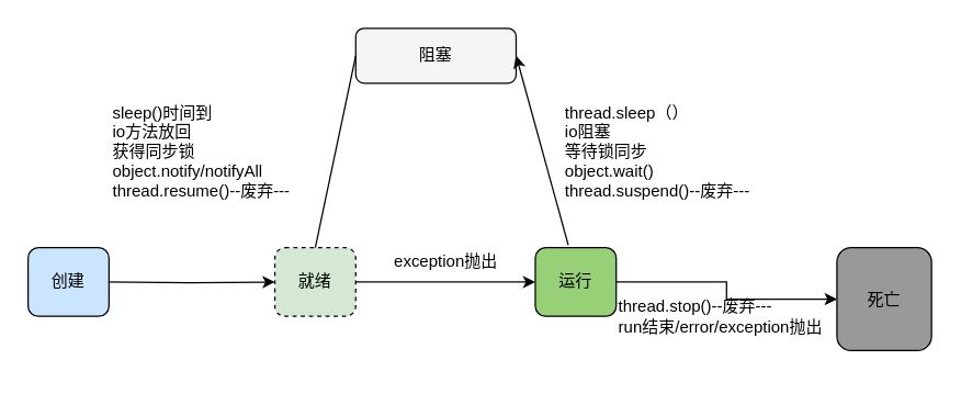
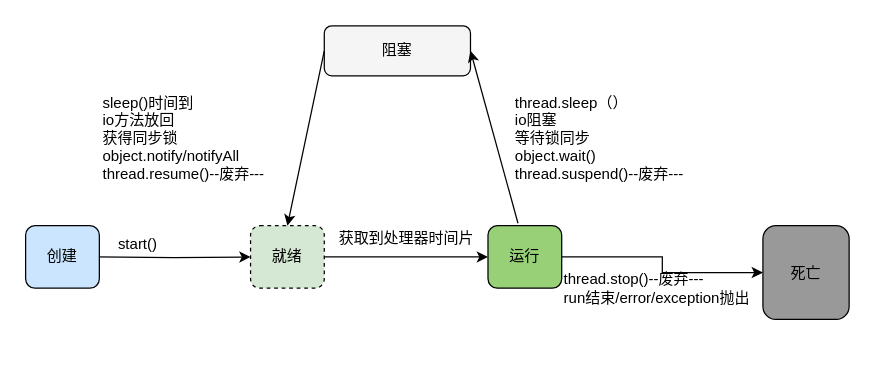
  <mxCell id="0" />
  <mxCell id="1" parent="0" />
  <mxCell id="2" value="" style="edgeStyle=orthogonalEdgeStyle;rounded=0;orthogonalLoop=1;jettySize=auto;html=1;entryX=0;entryY=0.5;entryDx=0;entryDy=0;" parent="1" target="5" edge="1"><mxGeometry relative="1" as="geometry"><mxPoint x="76" y="205" as="sourcePoint" /><mxPoint x="156" y="205" as="targetPoint" /><Array as="points" /></mxGeometry></mxCell>
  <mxCell id="3" value="创建" style="rounded=1;whiteSpace=wrap;html=1;fillColor=#CCE5FF;" parent="1" vertex="1"><mxGeometry x="20" y="180" width="59" height="50" as="geometry" /></mxCell>
  <mxCell id="4" value="" style="edgeStyle=orthogonalEdgeStyle;rounded=0;orthogonalLoop=1;jettySize=auto;html=1;" parent="1" source="5" target="7" edge="1"><mxGeometry relative="1" as="geometry" /></mxCell>
  <mxCell id="5" value="就绪" style="rounded=1;whiteSpace=wrap;html=1;fillColor=#D5E8D4;dashed=1;" parent="1" vertex="1"><mxGeometry x="200" y="180" width="59" height="50" as="geometry" /></mxCell>
  <mxCell id="6" value="" style="edgeStyle=orthogonalEdgeStyle;rounded=0;orthogonalLoop=1;jettySize=auto;html=1;" parent="1" source="7" target="8" edge="1"><mxGeometry relative="1" as="geometry" /></mxCell>
  <mxCell id="7" value="运行" style="rounded=1;whiteSpace=wrap;html=1;fillColor=#97D077;" parent="1" vertex="1"><mxGeometry x="390" y="180" width="59" height="50" as="geometry" /></mxCell>
  <mxCell id="8" value="死亡" style="rounded=1;whiteSpace=wrap;html=1;fillColor=#999999;" parent="1" vertex="1"><mxGeometry x="610" y="180" width="69" height="75" as="geometry" /></mxCell>
  <mxCell id="9" value="阻塞" style="rounded=1;whiteSpace=wrap;html=1;fillColor=#f5f5f5;" parent="1" vertex="1"><mxGeometry x="259" y="20" width="117" height="40" as="geometry" /></mxCell>
+ <mxCell id="10" value="start()" style="text;html=1;strokeColor=none;fillColor=none;align=center;verticalAlign=middle;whiteSpace=wrap;rounded=0;" parent="1" vertex="1"><mxGeometry x="90" y="185" width="40" height="20" as="geometry" /></mxCell>
  <mxCell id="11" value="" style="endArrow=classic;html=1;exitX=0.407;exitY=-0.04;exitDx=0;exitDy=0;exitPerimeter=0;entryX=1;entryY=0.5;entryDx=0;entryDy=0;" parent="1" source="7" target="9" edge="1"><mxGeometry width="50" height="50" relative="1" as="geometry"><mxPoint x="310" y="160" as="sourcePoint" /><mxPoint x="360" y="110" as="targetPoint" /></mxGeometry></mxCell>
- <mxCell id="12" value="" style="endArrow=none;html=1;exitX=0;exitY=0.5;exitDx=0;exitDy=0;entryX=0.5;entryY=0;entryDx=0;entryDy=0;" parent="1" source="9" target="5" edge="1"><mxGeometry width="50" height="50" relative="1" as="geometry"><mxPoint x="200" y="190" as="sourcePoint" /><mxPoint x="250" y="140" as="targetPoint" /></mxGeometry></mxCell>
- <mxCell id="13" value="exception抛出" style="text;html=1;strokeColor=none;fillColor=none;align=center;verticalAlign=middle;whiteSpace=wrap;rounded=0;" parent="1" vertex="1"><mxGeometry x="268.5" y="180" width="112" height="20" as="geometry" /></mxCell>
+ <mxCell id="12" value="" style="endArrow=classic;html=1;exitX=0;exitY=0.5;exitDx=0;exitDy=0;entryX=0.5;entryY=0;entryDx=0;entryDy=0;" parent="1" source="9" target="5" edge="1"><mxGeometry width="50" height="50" relative="1" as="geometry"><mxPoint x="200" y="190" as="sourcePoint" /><mxPoint x="250" y="140" as="targetPoint" /></mxGeometry></mxCell>
+ <mxCell id="13" value="获取到处理器时间片" style="text;html=1;strokeColor=none;fillColor=none;align=center;verticalAlign=middle;whiteSpace=wrap;rounded=0;" parent="1" vertex="1"><mxGeometry x="268.5" y="180" width="112" height="20" as="geometry" /></mxCell>
  <mxCell id="14" value="thread.sleep（）&lt;br&gt;io阻塞&lt;br&gt;等待锁同步&lt;br&gt;object.wait()&lt;br&gt;thread.suspend()--废弃---&lt;br&gt;" style="text;html=1;strokeColor=none;fillColor=none;align=left;verticalAlign=middle;whiteSpace=wrap;rounded=0;" parent="1" vertex="1"><mxGeometry x="410" y="60" width="170" height="100" as="geometry" /></mxCell>
  <mxCell id="15" value="sleep()时间到&lt;br&gt;io方法放回&lt;br&gt;获得同步锁&lt;br&gt;object.notify/notifyAll&lt;br&gt;thread.resume()--废弃---&lt;br&gt;" style="text;html=1;strokeColor=none;fillColor=none;align=left;verticalAlign=middle;whiteSpace=wrap;rounded=0;" parent="1" vertex="1"><mxGeometry x="80" y="60" width="150" height="100" as="geometry" /></mxCell>
  <mxCell id="16" value="thread.stop()--废弃---&lt;br&gt;run结束/error/exception抛出&lt;br&gt;" style="text;html=1;strokeColor=none;fillColor=none;align=left;verticalAlign=middle;whiteSpace=wrap;rounded=0;" parent="1" vertex="1"><mxGeometry x="449" y="187.5" width="152" height="85" as="geometry" /></mxCell>
